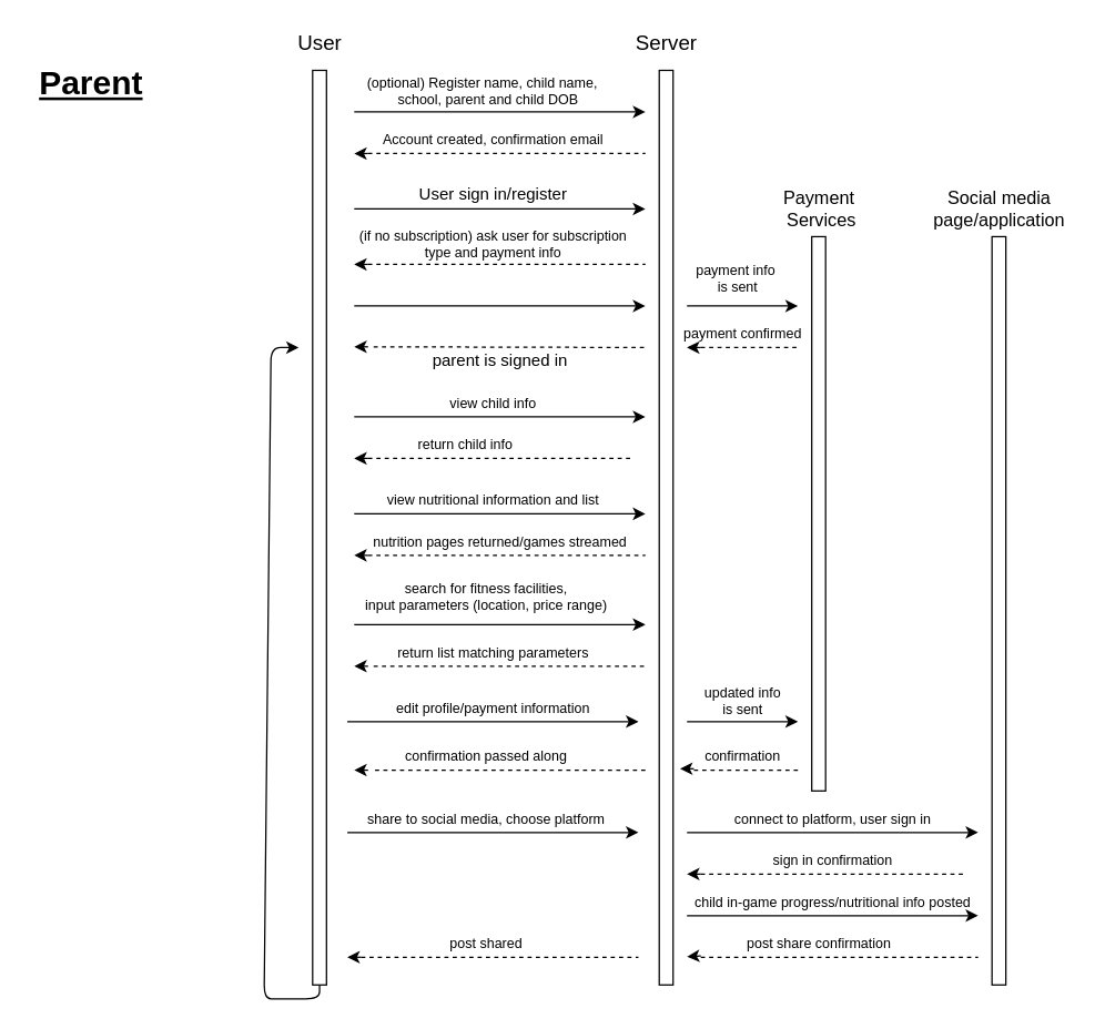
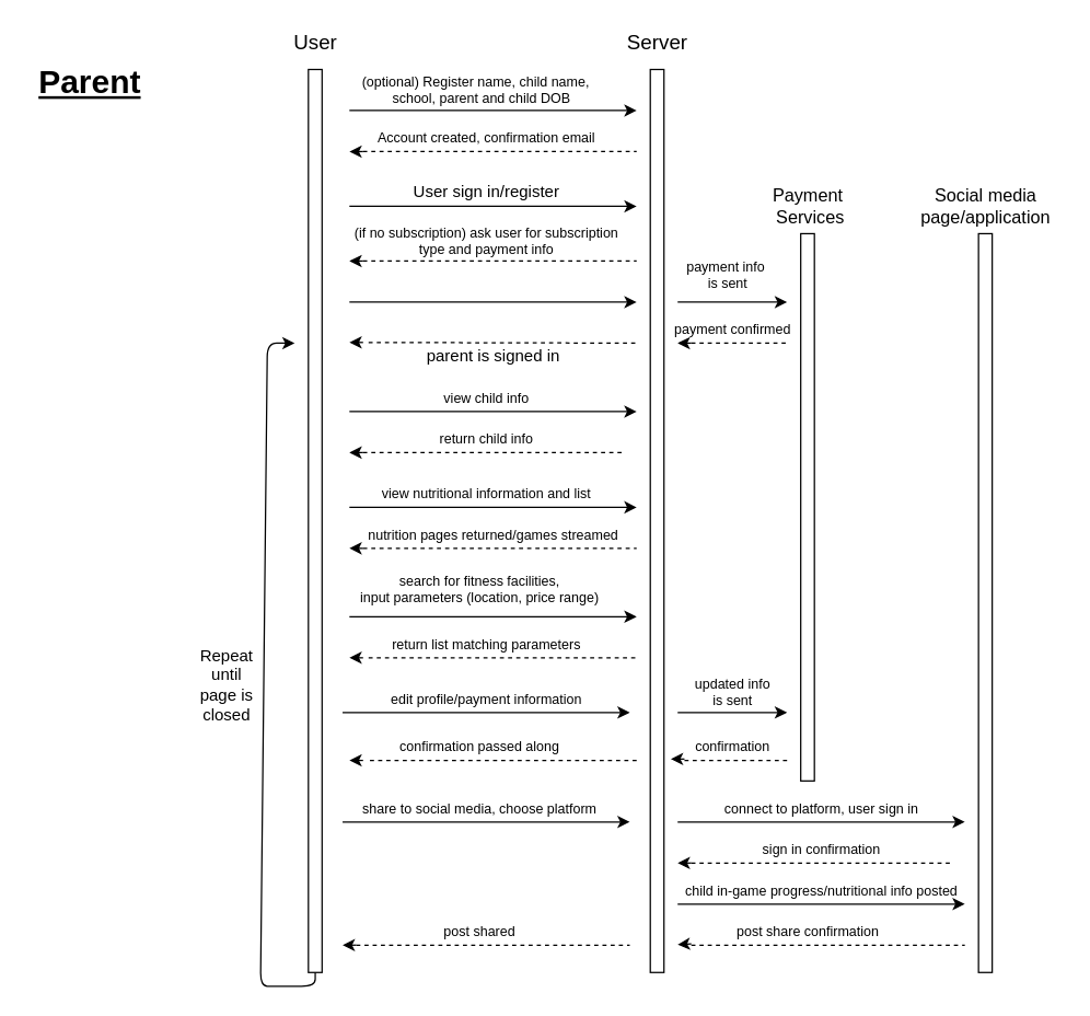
  <mxCell id="0" />
  <mxCell id="1" parent="0" />
  <mxCell id="2" value="" style="rounded=0;whiteSpace=wrap;html=1;" parent="1" vertex="1"><mxGeometry x="475" y="50" width="10" height="660" as="geometry" /></mxCell>
  <mxCell id="3" value="" style="rounded=0;whiteSpace=wrap;html=1;" parent="1" vertex="1"><mxGeometry x="225" y="50" width="10" height="660" as="geometry" /></mxCell>
  <mxCell id="4" value="User" style="text;html=1;resizable=0;autosize=1;align=center;verticalAlign=middle;points=[];fillColor=none;strokeColor=none;rounded=0;fontSize=15;" parent="1" vertex="1"><mxGeometry x="205" y="20" width="50" height="20" as="geometry" /></mxCell>
  <mxCell id="5" value="Server" style="text;html=1;resizable=0;autosize=1;align=center;verticalAlign=middle;points=[];fillColor=none;strokeColor=none;rounded=0;fontSize=15;" parent="1" vertex="1"><mxGeometry x="450" y="20" width="60" height="20" as="geometry" /></mxCell>
  <mxCell id="6" value="" style="endArrow=classic;html=1;fontSize=15;" parent="1" edge="1"><mxGeometry width="50" height="50" relative="1" as="geometry"><mxPoint x="255" y="150" as="sourcePoint" /><mxPoint x="465" y="150" as="targetPoint" /><Array as="points"><mxPoint x="345" y="150" /></Array></mxGeometry></mxCell>
  <mxCell id="7" value="User sign in/register" style="text;html=1;resizable=0;autosize=1;align=center;verticalAlign=middle;points=[];fillColor=none;strokeColor=none;rounded=0;fontSize=12;" parent="1" vertex="1"><mxGeometry x="295" y="130" width="120" height="20" as="geometry" /></mxCell>
  <mxCell id="8" value="" style="endArrow=none;dashed=1;html=1;fontSize=12;" parent="1" edge="1"><mxGeometry width="50" height="50" relative="1" as="geometry"><mxPoint x="269" y="249.5" as="sourcePoint" /><mxPoint x="465" y="250" as="targetPoint" /></mxGeometry></mxCell>
  <mxCell id="9" value="" style="endArrow=classic;html=1;fontSize=12;" parent="1" edge="1"><mxGeometry width="50" height="50" relative="1" as="geometry"><mxPoint x="265" y="249.5" as="sourcePoint" /><mxPoint x="255" y="249.5" as="targetPoint" /></mxGeometry></mxCell>
  <mxCell id="10" value="parent is signed in" style="text;html=1;resizable=0;autosize=1;align=center;verticalAlign=middle;points=[];fillColor=none;strokeColor=none;rounded=0;fontSize=12;" parent="1" vertex="1"><mxGeometry x="305" y="250" width="110" height="20" as="geometry" /></mxCell>
  <mxCell id="11" value="" style="endArrow=classic;html=1;fontSize=12;" parent="1" edge="1"><mxGeometry width="50" height="50" relative="1" as="geometry"><mxPoint x="255" y="80" as="sourcePoint" /><mxPoint x="465" y="80" as="targetPoint" /></mxGeometry></mxCell>
  <mxCell id="12" value="(optional) Register name, child name,&amp;nbsp;&amp;nbsp;&lt;br&gt;&amp;nbsp;school, parent and child DOB" style="text;html=1;resizable=0;autosize=1;align=center;verticalAlign=middle;points=[];fillColor=none;strokeColor=none;rounded=0;fontSize=10;" parent="1" vertex="1"><mxGeometry x="255" y="50" width="190" height="30" as="geometry" /></mxCell>
  <mxCell id="13" value="" style="endArrow=classic;html=1;fontSize=10;" parent="1" edge="1"><mxGeometry width="50" height="50" relative="1" as="geometry"><mxPoint x="265" y="110" as="sourcePoint" /><mxPoint x="255" y="110" as="targetPoint" /></mxGeometry></mxCell>
  <mxCell id="14" value="Account created, confirmation email" style="text;html=1;resizable=0;autosize=1;align=center;verticalAlign=middle;points=[];fillColor=none;strokeColor=none;rounded=0;fontSize=10;" parent="1" vertex="1"><mxGeometry x="270" y="90" width="170" height="20" as="geometry" /></mxCell>
  <mxCell id="15" value="" style="endArrow=none;dashed=1;html=1;fontSize=10;" parent="1" target="14" edge="1"><mxGeometry width="50" height="50" relative="1" as="geometry"><mxPoint x="275" y="110" as="sourcePoint" /><mxPoint x="465" y="100" as="targetPoint" /><Array as="points" /></mxGeometry></mxCell>
  <mxCell id="16" value="" style="endArrow=none;dashed=1;html=1;fontSize=10;" parent="1" edge="1"><mxGeometry width="50" height="50" relative="1" as="geometry"><mxPoint x="265" y="110" as="sourcePoint" /><mxPoint x="465" y="110" as="targetPoint" /></mxGeometry></mxCell>
  <mxCell id="17" value="" style="rounded=0;whiteSpace=wrap;html=1;fontSize=10;" parent="1" vertex="1"><mxGeometry x="585" y="170" width="10" height="400" as="geometry" /></mxCell>
  <mxCell id="18" value="Payment&lt;br style=&quot;font-size: 13px;&quot;&gt;&amp;nbsp;Services" style="text;html=1;resizable=0;autosize=1;align=center;verticalAlign=middle;points=[];fillColor=none;strokeColor=none;rounded=0;fontSize=13;" parent="1" vertex="1"><mxGeometry x="555" y="130" width="70" height="40" as="geometry" /></mxCell>
  <mxCell id="19" value="" style="endArrow=classic;html=1;fontSize=13;" parent="1" edge="1"><mxGeometry width="50" height="50" relative="1" as="geometry"><mxPoint x="255" y="220" as="sourcePoint" /><mxPoint x="465" y="220" as="targetPoint" /></mxGeometry></mxCell>
  <mxCell id="20" value="" style="endArrow=classic;html=1;fontSize=13;" parent="1" edge="1"><mxGeometry width="50" height="50" relative="1" as="geometry"><mxPoint x="265" y="190" as="sourcePoint" /><mxPoint x="255" y="190" as="targetPoint" /></mxGeometry></mxCell>
  <mxCell id="21" value="(if no subscription) ask user for subscription &lt;br&gt;type and payment info" style="text;html=1;resizable=0;autosize=1;align=center;verticalAlign=middle;points=[];fillColor=none;strokeColor=none;rounded=0;fontSize=10;" parent="1" vertex="1"><mxGeometry x="250" y="160" width="210" height="30" as="geometry" /></mxCell>
  <mxCell id="22" value="" style="endArrow=none;dashed=1;html=1;fontSize=10;" parent="1" edge="1"><mxGeometry width="50" height="50" relative="1" as="geometry"><mxPoint x="265" y="190" as="sourcePoint" /><mxPoint x="465" y="190" as="targetPoint" /></mxGeometry></mxCell>
  <mxCell id="23" value="" style="endArrow=classic;html=1;fontSize=10;" parent="1" edge="1"><mxGeometry width="50" height="50" relative="1" as="geometry"><mxPoint x="495" y="220" as="sourcePoint" /><mxPoint x="575" y="220" as="targetPoint" /></mxGeometry></mxCell>
  <mxCell id="24" value="payment info&lt;br&gt;&amp;nbsp;is sent" style="text;html=1;resizable=0;autosize=1;align=center;verticalAlign=middle;points=[];fillColor=none;strokeColor=none;rounded=0;fontSize=10;" parent="1" vertex="1"><mxGeometry x="495" y="185" width="70" height="30" as="geometry" /></mxCell>
  <mxCell id="25" value="" style="endArrow=none;dashed=1;html=1;fontSize=10;" parent="1" edge="1"><mxGeometry width="50" height="50" relative="1" as="geometry"><mxPoint x="505" y="250" as="sourcePoint" /><mxPoint x="575" y="250" as="targetPoint" /><Array as="points"><mxPoint x="525" y="250" /></Array></mxGeometry></mxCell>
  <mxCell id="26" value="" style="endArrow=classic;html=1;fontSize=10;" parent="1" edge="1"><mxGeometry width="50" height="50" relative="1" as="geometry"><mxPoint x="505" y="250" as="sourcePoint" /><mxPoint x="495" y="250" as="targetPoint" /></mxGeometry></mxCell>
  <mxCell id="27" value="payment confirmed" style="text;html=1;resizable=0;autosize=1;align=center;verticalAlign=middle;points=[];fillColor=none;strokeColor=none;rounded=0;fontSize=10;" parent="1" vertex="1"><mxGeometry x="485" y="230" width="100" height="20" as="geometry" /></mxCell>
  <mxCell id="28" value="" style="endArrow=classic;html=1;fontSize=10;" parent="1" edge="1"><mxGeometry width="50" height="50" relative="1" as="geometry"><mxPoint x="230" y="710" as="sourcePoint" /><mxPoint x="215" y="250" as="targetPoint" /><Array as="points"><mxPoint x="230" y="720" /><mxPoint x="210" y="720" /><mxPoint x="190" y="720" /><mxPoint x="195" y="250" /></Array></mxGeometry></mxCell>
  <mxCell id="29" value="" style="endArrow=classic;html=1;fontSize=10;" parent="1" edge="1"><mxGeometry width="50" height="50" relative="1" as="geometry"><mxPoint x="255" y="300" as="sourcePoint" /><mxPoint x="465" y="300" as="targetPoint" /></mxGeometry></mxCell>
  <mxCell id="30" value="view child info" style="text;html=1;resizable=0;autosize=1;align=center;verticalAlign=middle;points=[];fillColor=none;strokeColor=none;rounded=0;fontSize=10;" parent="1" vertex="1"><mxGeometry x="315" y="280" width="80" height="20" as="geometry" /></mxCell>
  <mxCell id="31" value="" style="endArrow=classic;html=1;fontSize=10;" parent="1" edge="1"><mxGeometry width="50" height="50" relative="1" as="geometry"><mxPoint x="255" y="370" as="sourcePoint" /><mxPoint x="465" y="370" as="targetPoint" /></mxGeometry></mxCell>
  <mxCell id="32" value="view nutritional information and list" style="text;html=1;resizable=0;autosize=1;align=center;verticalAlign=middle;points=[];fillColor=none;strokeColor=none;rounded=0;fontSize=10;" parent="1" vertex="1"><mxGeometry x="260" y="350" width="190" height="20" as="geometry" /></mxCell>
  <mxCell id="33" value="" style="endArrow=classic;html=1;fontSize=10;" parent="1" edge="1"><mxGeometry width="50" height="50" relative="1" as="geometry"><mxPoint x="255" y="450" as="sourcePoint" /><mxPoint x="465" y="450" as="targetPoint" /></mxGeometry></mxCell>
  <mxCell id="34" value="search for fitness facilities,&lt;br&gt;input parameters (location, price range)&lt;br&gt;" style="text;html=1;resizable=0;autosize=1;align=center;verticalAlign=middle;points=[];fillColor=none;strokeColor=none;rounded=0;fontSize=10;" parent="1" vertex="1"><mxGeometry x="255" y="415" width="190" height="30" as="geometry" /></mxCell>
  <mxCell id="35" value="" style="endArrow=classic;html=1;fontSize=10;" parent="1" edge="1"><mxGeometry width="50" height="50" relative="1" as="geometry"><mxPoint x="250" y="600" as="sourcePoint" /><mxPoint x="460" y="600" as="targetPoint" /></mxGeometry></mxCell>
  <mxCell id="36" value="share to social media, choose platform" style="text;html=1;resizable=0;autosize=1;align=center;verticalAlign=middle;points=[];fillColor=none;strokeColor=none;rounded=0;fontSize=10;" parent="1" vertex="1"><mxGeometry x="255" y="580" width="190" height="20" as="geometry" /></mxCell>
  <mxCell id="37" value="" style="endArrow=classic;html=1;fontSize=10;" parent="1" edge="1"><mxGeometry width="50" height="50" relative="1" as="geometry"><mxPoint x="250" y="520" as="sourcePoint" /><mxPoint x="460" y="520" as="targetPoint" /></mxGeometry></mxCell>
  <mxCell id="38" value="edit profile/payment information" style="text;html=1;resizable=0;autosize=1;align=center;verticalAlign=middle;points=[];fillColor=none;strokeColor=none;rounded=0;fontSize=10;" parent="1" vertex="1"><mxGeometry x="280" y="500" width="150" height="20" as="geometry" /></mxCell>
  <mxCell id="39" value="" style="endArrow=none;dashed=1;html=1;fontSize=10;" parent="1" edge="1"><mxGeometry width="50" height="50" relative="1" as="geometry"><mxPoint x="265" y="330" as="sourcePoint" /><mxPoint x="455" y="330" as="targetPoint" /></mxGeometry></mxCell>
  <mxCell id="40" value="" style="endArrow=classic;html=1;fontSize=10;" parent="1" edge="1"><mxGeometry width="50" height="50" relative="1" as="geometry"><mxPoint x="265" y="330" as="sourcePoint" /><mxPoint x="255" y="330" as="targetPoint" /></mxGeometry></mxCell>
- <mxCell id="41" value="return child info" style="text;html=1;resizable=0;autosize=1;align=center;verticalAlign=middle;points=[];fillColor=none;strokeColor=none;rounded=0;fontSize=10;" parent="1" vertex="1"><mxGeometry x="295" y="310" width="80" height="20" as="geometry" /></mxCell>
+ <mxCell id="41" value="return child info" style="text;html=1;resizable=0;autosize=1;align=center;verticalAlign=middle;points=[];fillColor=none;strokeColor=none;rounded=0;fontSize=10;" parent="1" vertex="1"><mxGeometry x="315" y="310" width="80" height="20" as="geometry" /></mxCell>
  <mxCell id="42" value="" style="endArrow=none;dashed=1;html=1;fontSize=10;" parent="1" edge="1"><mxGeometry width="50" height="50" relative="1" as="geometry"><mxPoint x="265" y="400" as="sourcePoint" /><mxPoint x="465" y="400" as="targetPoint" /></mxGeometry></mxCell>
  <mxCell id="43" value="" style="endArrow=classic;html=1;fontSize=10;" parent="1" edge="1"><mxGeometry width="50" height="50" relative="1" as="geometry"><mxPoint x="265" y="400" as="sourcePoint" /><mxPoint x="255" y="400" as="targetPoint" /></mxGeometry></mxCell>
  <mxCell id="44" value="nutrition pages returned/games streamed" style="text;html=1;resizable=0;autosize=1;align=center;verticalAlign=middle;points=[];fillColor=none;strokeColor=none;rounded=0;fontSize=10;" parent="1" vertex="1"><mxGeometry x="260" y="380" width="200" height="20" as="geometry" /></mxCell>
  <mxCell id="45" value="" style="endArrow=none;dashed=1;html=1;fontSize=10;" parent="1" edge="1"><mxGeometry width="50" height="50" relative="1" as="geometry"><mxPoint x="269" y="480" as="sourcePoint" /><mxPoint x="465" y="480" as="targetPoint" /></mxGeometry></mxCell>
  <mxCell id="46" value="" style="endArrow=classic;html=1;fontSize=10;" parent="1" edge="1"><mxGeometry width="50" height="50" relative="1" as="geometry"><mxPoint x="265" y="480" as="sourcePoint" /><mxPoint x="255" y="480" as="targetPoint" /></mxGeometry></mxCell>
  <mxCell id="47" value="return list matching parameters" style="text;html=1;resizable=0;autosize=1;align=center;verticalAlign=middle;points=[];fillColor=none;strokeColor=none;rounded=0;fontSize=10;" parent="1" vertex="1"><mxGeometry x="280" y="460" width="150" height="20" as="geometry" /></mxCell>
  <mxCell id="48" value="" style="endArrow=classic;html=1;fontSize=10;" parent="1" edge="1"><mxGeometry width="50" height="50" relative="1" as="geometry"><mxPoint x="495" y="520" as="sourcePoint" /><mxPoint x="575" y="520" as="targetPoint" /></mxGeometry></mxCell>
  <mxCell id="49" value="" style="endArrow=none;dashed=1;html=1;fontSize=10;" parent="1" edge="1"><mxGeometry width="50" height="50" relative="1" as="geometry"><mxPoint x="500" y="555" as="sourcePoint" /><mxPoint x="575" y="555" as="targetPoint" /></mxGeometry></mxCell>
  <mxCell id="50" value="" style="endArrow=classic;html=1;fontSize=10;" parent="1" edge="1"><mxGeometry width="50" height="50" relative="1" as="geometry"><mxPoint x="500" y="554" as="sourcePoint" /><mxPoint x="490" y="554" as="targetPoint" /></mxGeometry></mxCell>
  <mxCell id="51" value="updated info&lt;br&gt;is sent" style="text;html=1;resizable=0;autosize=1;align=center;verticalAlign=middle;points=[];fillColor=none;strokeColor=none;rounded=0;fontSize=10;" parent="1" vertex="1"><mxGeometry x="500" y="490" width="70" height="30" as="geometry" /></mxCell>
  <mxCell id="52" value="confirmation" style="text;html=1;resizable=0;autosize=1;align=center;verticalAlign=middle;points=[];fillColor=none;strokeColor=none;rounded=0;fontSize=10;" parent="1" vertex="1"><mxGeometry x="500" y="535" width="70" height="20" as="geometry" /></mxCell>
  <mxCell id="53" value="" style="endArrow=none;dashed=1;html=1;fontSize=10;" parent="1" edge="1"><mxGeometry width="50" height="50" relative="1" as="geometry"><mxPoint x="465" y="555" as="sourcePoint" /><mxPoint x="269" y="555" as="targetPoint" /></mxGeometry></mxCell>
  <mxCell id="54" value="" style="endArrow=classic;html=1;fontSize=10;" parent="1" edge="1"><mxGeometry width="50" height="50" relative="1" as="geometry"><mxPoint x="265" y="555" as="sourcePoint" /><mxPoint x="255" y="555" as="targetPoint" /></mxGeometry></mxCell>
  <mxCell id="55" value="confirmation passed along" style="text;html=1;resizable=0;autosize=1;align=center;verticalAlign=middle;points=[];fillColor=none;strokeColor=none;rounded=0;fontSize=10;" parent="1" vertex="1"><mxGeometry x="285" y="535" width="130" height="20" as="geometry" /></mxCell>
  <mxCell id="56" value="" style="endArrow=none;dashed=1;html=1;fontSize=10;" parent="1" edge="1"><mxGeometry width="50" height="50" relative="1" as="geometry"><mxPoint x="260" y="690" as="sourcePoint" /><mxPoint x="460" y="690" as="targetPoint" /></mxGeometry></mxCell>
  <mxCell id="57" value="" style="endArrow=classic;html=1;fontSize=10;" parent="1" edge="1"><mxGeometry width="50" height="50" relative="1" as="geometry"><mxPoint x="260" y="690" as="sourcePoint" /><mxPoint x="250" y="690" as="targetPoint" /></mxGeometry></mxCell>
  <mxCell id="58" value="post shared" style="text;html=1;resizable=0;autosize=1;align=center;verticalAlign=middle;points=[];fillColor=none;strokeColor=none;rounded=0;fontSize=10;" parent="1" vertex="1"><mxGeometry x="315" y="670" width="70" height="20" as="geometry" /></mxCell>
+ <mxCell id="59" value="Repeat&lt;br style=&quot;font-size: 12px;&quot;&gt;until&lt;br style=&quot;font-size: 12px;&quot;&gt;page is&lt;br style=&quot;font-size: 12px;&quot;&gt;closed" style="text;html=1;resizable=0;autosize=1;align=center;verticalAlign=middle;points=[];fillColor=none;strokeColor=none;rounded=0;fontSize=12;" parent="1" vertex="1"><mxGeometry x="140" y="470" width="50" height="60" as="geometry" /></mxCell>
  <mxCell id="60" value="" style="rounded=0;whiteSpace=wrap;html=1;fontSize=12;" parent="1" vertex="1"><mxGeometry x="715" y="170" width="10" height="540" as="geometry" /></mxCell>
  <mxCell id="61" value="Social media&lt;br&gt;page/application" style="text;html=1;resizable=0;autosize=1;align=center;verticalAlign=middle;points=[];fillColor=none;strokeColor=none;rounded=0;fontSize=13;" parent="1" vertex="1"><mxGeometry x="665" y="130" width="110" height="40" as="geometry" /></mxCell>
  <mxCell id="62" value="" style="endArrow=classic;html=1;fontSize=12;" parent="1" edge="1"><mxGeometry width="50" height="50" relative="1" as="geometry"><mxPoint x="495" y="660" as="sourcePoint" /><mxPoint x="705" y="660" as="targetPoint" /></mxGeometry></mxCell>
  <mxCell id="63" value="child in-game progress/nutritional info posted" style="text;html=1;resizable=0;autosize=1;align=center;verticalAlign=middle;points=[];fillColor=none;strokeColor=none;rounded=0;fontSize=10;" parent="1" vertex="1"><mxGeometry x="495" y="640" width="210" height="20" as="geometry" /></mxCell>
  <mxCell id="64" value="" style="endArrow=classic;html=1;fontSize=10;" parent="1" edge="1"><mxGeometry width="50" height="50" relative="1" as="geometry"><mxPoint x="495" y="600" as="sourcePoint" /><mxPoint x="705" y="600" as="targetPoint" /></mxGeometry></mxCell>
  <mxCell id="65" value="connect to platform, user sign in" style="text;html=1;resizable=0;autosize=1;align=center;verticalAlign=middle;points=[];fillColor=none;strokeColor=none;rounded=0;fontSize=10;" parent="1" vertex="1"><mxGeometry x="520" y="580" width="160" height="20" as="geometry" /></mxCell>
  <mxCell id="66" value="" style="endArrow=none;dashed=1;html=1;fontSize=10;" parent="1" edge="1"><mxGeometry width="50" height="50" relative="1" as="geometry"><mxPoint x="505" y="630" as="sourcePoint" /><mxPoint x="695" y="630" as="targetPoint" /><Array as="points"><mxPoint x="505" y="630" /></Array></mxGeometry></mxCell>
  <mxCell id="67" value="" style="endArrow=classic;html=1;fontSize=10;" parent="1" edge="1"><mxGeometry width="50" height="50" relative="1" as="geometry"><mxPoint x="505" y="630" as="sourcePoint" /><mxPoint x="495" y="630" as="targetPoint" /></mxGeometry></mxCell>
  <mxCell id="68" value="sign in confirmation" style="text;html=1;resizable=0;autosize=1;align=center;verticalAlign=middle;points=[];fillColor=none;strokeColor=none;rounded=0;fontSize=10;" parent="1" vertex="1"><mxGeometry x="550" y="610" width="100" height="20" as="geometry" /></mxCell>
  <mxCell id="69" value="" style="endArrow=none;dashed=1;html=1;fontSize=10;" parent="1" edge="1"><mxGeometry width="50" height="50" relative="1" as="geometry"><mxPoint x="505" y="690" as="sourcePoint" /><mxPoint x="705" y="690" as="targetPoint" /></mxGeometry></mxCell>
  <mxCell id="70" value="" style="endArrow=classic;html=1;fontSize=10;" parent="1" edge="1"><mxGeometry width="50" height="50" relative="1" as="geometry"><mxPoint x="505" y="689" as="sourcePoint" /><mxPoint x="495" y="689.667" as="targetPoint" /></mxGeometry></mxCell>
  <mxCell id="71" value="post share confirmation" style="text;html=1;resizable=0;autosize=1;align=center;verticalAlign=middle;points=[];fillColor=none;strokeColor=none;rounded=0;fontSize=10;" parent="1" vertex="1"><mxGeometry x="530" y="670" width="120" height="20" as="geometry" /></mxCell>
  <mxCell id="72" value="&lt;font style=&quot;font-size: 24px&quot;&gt;&lt;u&gt;&lt;b&gt;Parent&lt;/b&gt;&lt;/u&gt;&lt;/font&gt;" style="text;html=1;align=center;verticalAlign=middle;resizable=0;points=[];autosize=1;" vertex="1" parent="1"><mxGeometry x="20" y="50" width="90" height="20" as="geometry" /></mxCell>
